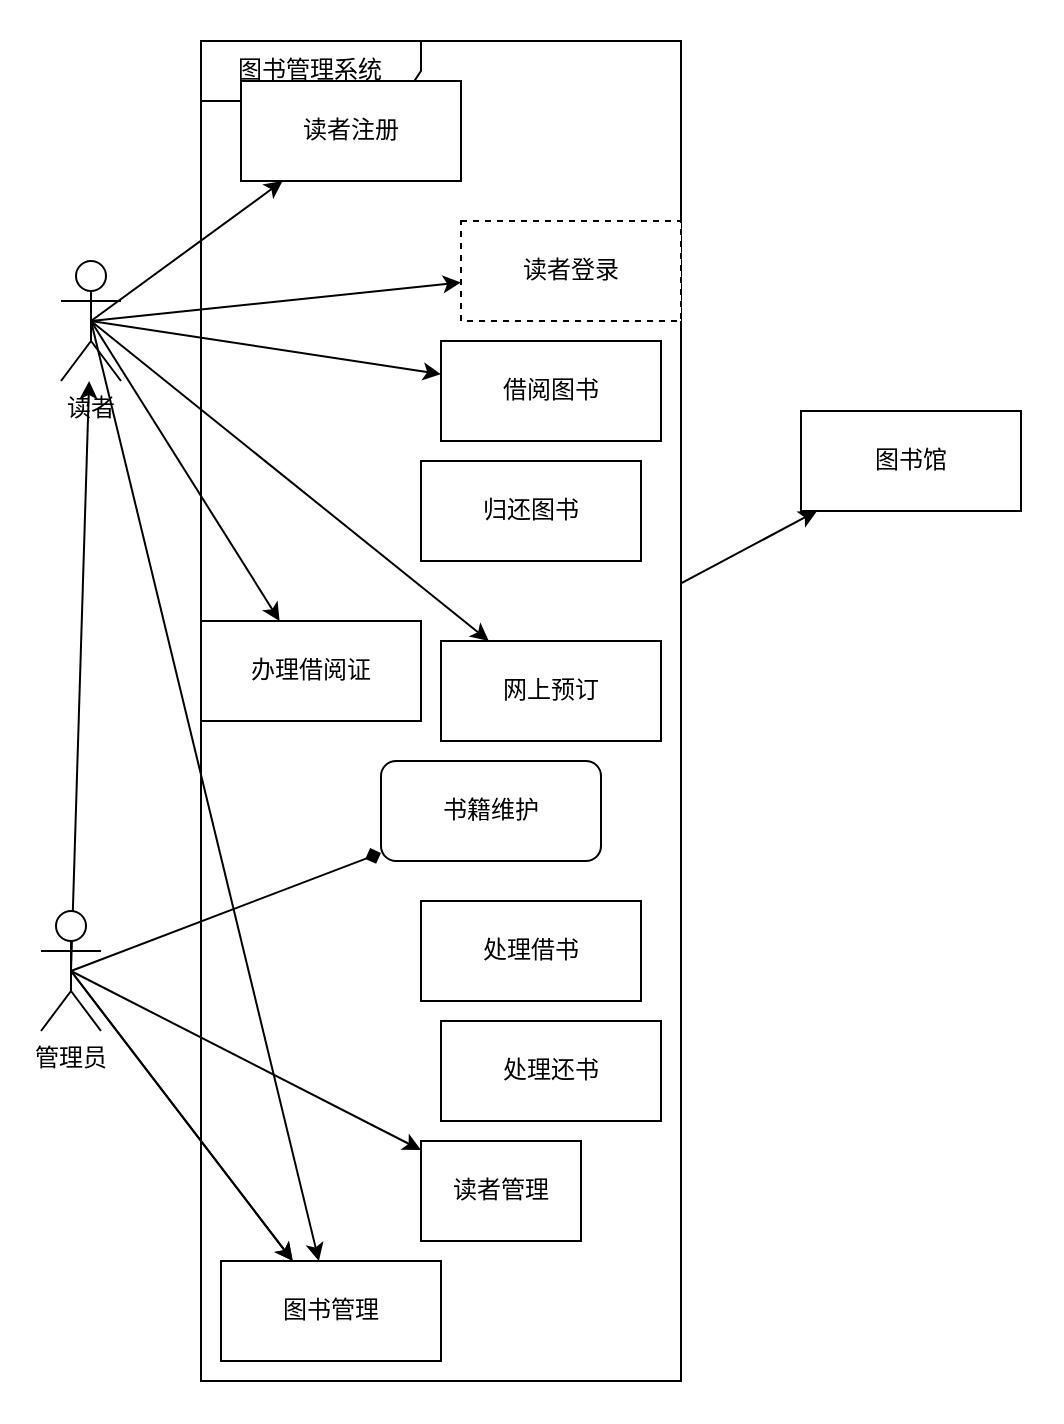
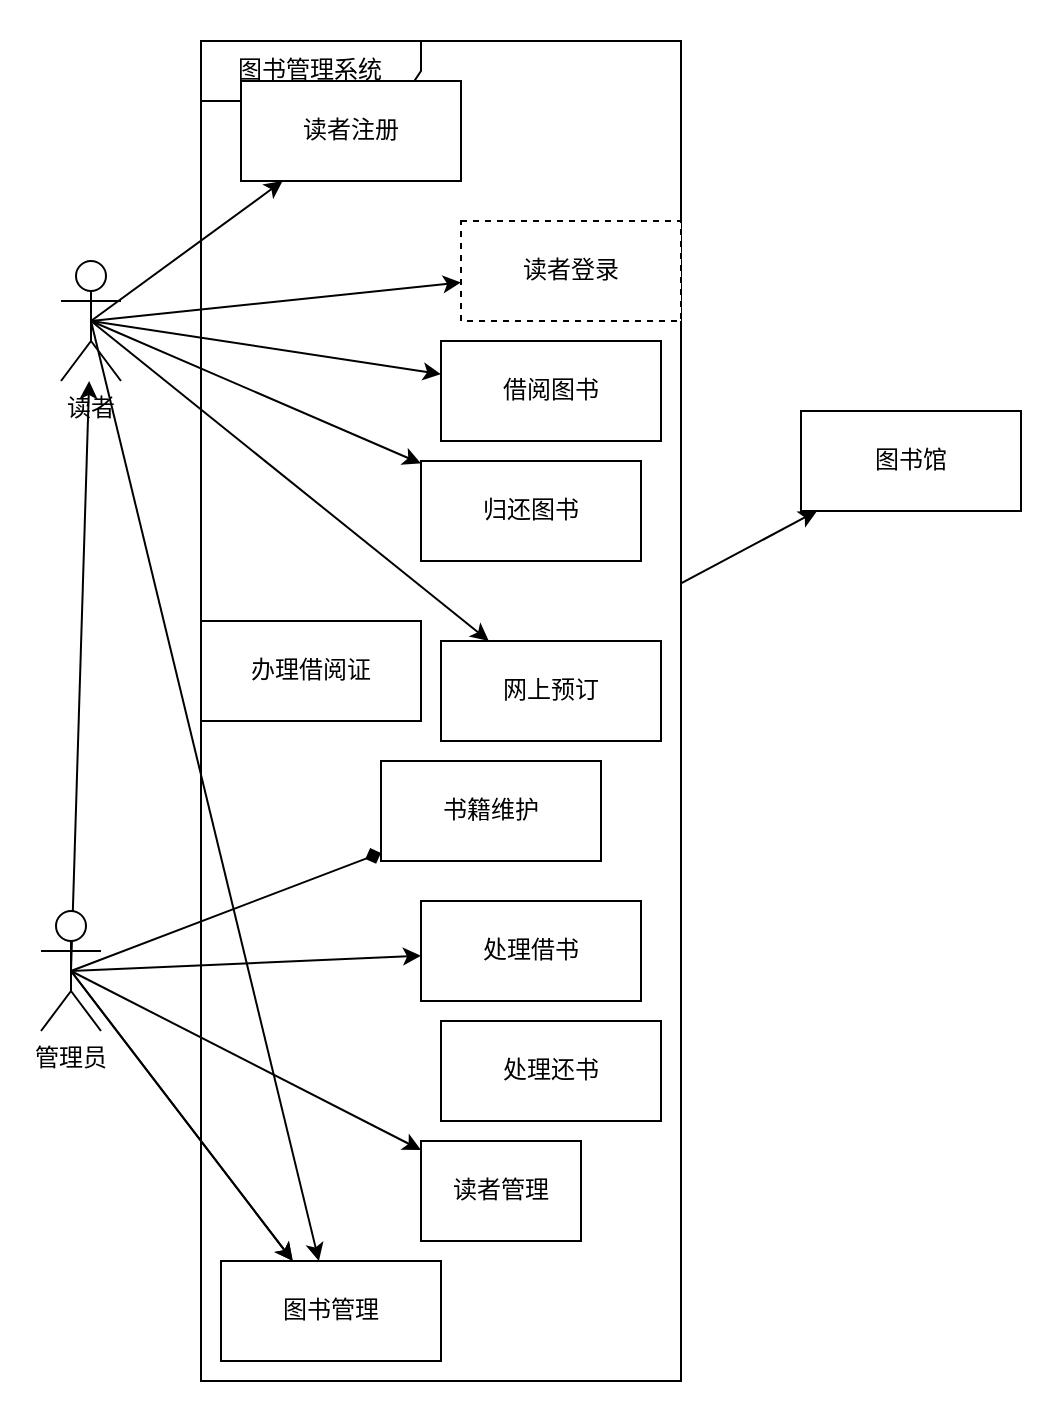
  <mxCell id="0" />
  <mxCell id="1" parent="0" />
  <mxCell id="2" style="edgeStyle=none;html=1;" edge="1" parent="1" source="3" target="4"><mxGeometry relative="1" as="geometry" /></mxCell>
  <mxCell id="3" value="图书管理系统" style="shape=umlFrame;whiteSpace=wrap;html=1;width=110;height=30;" vertex="1" parent="1"><mxGeometry x="100" y="20" width="240" height="670" as="geometry" /></mxCell>
  <mxCell id="4" value="图书馆" style="html=1;" vertex="1" parent="1"><mxGeometry x="400" y="205" width="110" height="50" as="geometry" /></mxCell>
  <mxCell id="5" style="edgeStyle=none;html=1;exitX=0.5;exitY=0.5;exitDx=0;exitDy=0;exitPerimeter=0;" edge="1" parent="1" source="11" target="29"><mxGeometry relative="1" as="geometry" /></mxCell>
  <mxCell id="6" style="edgeStyle=none;html=1;exitX=0.5;exitY=0.5;exitDx=0;exitDy=0;exitPerimeter=0;" edge="1" parent="1" source="11" target="19"><mxGeometry relative="1" as="geometry" /></mxCell>
  <mxCell id="7" style="edgeStyle=none;html=1;exitX=0.5;exitY=0.5;exitDx=0;exitDy=0;exitPerimeter=0;" edge="1" parent="1" source="11" target="20"><mxGeometry relative="1" as="geometry" /></mxCell>
  <mxCell id="8" style="edgeStyle=none;html=1;exitX=0.5;exitY=0.5;exitDx=0;exitDy=0;exitPerimeter=0;" edge="1" parent="1" source="11" target="22"><mxGeometry relative="1" as="geometry" /></mxCell>
- <mxCell id="9" style="edgeStyle=none;html=1;exitX=0.5;exitY=0.5;exitDx=0;exitDy=0;exitPerimeter=0;" edge="1" parent="1" source="11" target="21"><mxGeometry relative="1" as="geometry" /></mxCell>
+ <mxCell id="9" style="edgeStyle=none;html=1;exitX=0.5;exitY=0.5;exitDx=0;exitDy=0;exitPerimeter=0;" edge="1" parent="1" source="11" target="23"><mxGeometry relative="1" as="geometry" /></mxCell>
  <mxCell id="10" style="edgeStyle=none;html=1;exitX=0.5;exitY=0.5;exitDx=0;exitDy=0;exitPerimeter=0;" edge="1" parent="1" source="11" target="24"><mxGeometry relative="1" as="geometry" /></mxCell>
  <mxCell id="11" value="读者" style="shape=umlActor;verticalLabelPosition=bottom;verticalAlign=top;html=1;" vertex="1" parent="1"><mxGeometry x="30" y="130" width="30" height="60" as="geometry" /></mxCell>
  <mxCell id="12" style="edgeStyle=none;html=1;exitX=0.5;exitY=0.5;exitDx=0;exitDy=0;exitPerimeter=0;endArrow=diamond;" edge="1" parent="1" source="18" target="25"><mxGeometry relative="1" as="geometry" /></mxCell>
  <mxCell id="13" style="edgeStyle=none;html=1;exitX=0.5;exitY=0.5;exitDx=0;exitDy=0;exitPerimeter=0;" edge="1" parent="1" source="18" target="11"><mxGeometry relative="1" as="geometry" /></mxCell>
  <mxCell id="14" style="edgeStyle=none;html=1;exitX=0.5;exitY=0.5;exitDx=0;exitDy=0;exitPerimeter=0;" edge="1" parent="1" source="18" target="28"><mxGeometry relative="1" as="geometry" /></mxCell>
  <mxCell id="15" style="edgeStyle=none;html=1;exitX=0.5;exitY=0.5;exitDx=0;exitDy=0;exitPerimeter=0;" edge="1" parent="1" source="18" target="29"><mxGeometry relative="1" as="geometry" /></mxCell>
  <mxCell id="16" style="edgeStyle=none;html=1;exitX=0.5;exitY=0.5;exitDx=0;exitDy=0;exitPerimeter=0;" edge="1" parent="1" source="18" target="29"><mxGeometry relative="1" as="geometry" /></mxCell>
+ <mxCell id="17" style="edgeStyle=none;html=1;exitX=0.5;exitY=0.5;exitDx=0;exitDy=0;exitPerimeter=0;" edge="1" parent="1" source="18" target="26"><mxGeometry relative="1" as="geometry" /></mxCell>
  <mxCell id="18" value="管理员" style="shape=umlActor;verticalLabelPosition=bottom;verticalAlign=top;html=1;" vertex="1" parent="1"><mxGeometry x="20" y="455" width="30" height="60" as="geometry" /></mxCell>
  <mxCell id="19" value="读者注册" style="html=1;" vertex="1" parent="1"><mxGeometry x="120" y="40" width="110" height="50" as="geometry" /></mxCell>
  <mxCell id="20" value="读者登录" style="html=1;dashed=1;" vertex="1" parent="1"><mxGeometry x="230" y="110" width="110" height="50" as="geometry" /></mxCell>
  <mxCell id="21" value="办理借阅证" style="html=1;" vertex="1" parent="1"><mxGeometry x="100" y="310" width="110" height="50" as="geometry" /></mxCell>
  <mxCell id="22" value="借阅图书" style="html=1;" vertex="1" parent="1"><mxGeometry x="220" y="170" width="110" height="50" as="geometry" /></mxCell>
  <mxCell id="23" value="归还图书" style="html=1;" vertex="1" parent="1"><mxGeometry x="210" y="230" width="110" height="50" as="geometry" /></mxCell>
  <mxCell id="24" value="网上预订" style="html=1;" vertex="1" parent="1"><mxGeometry x="220" y="320" width="110" height="50" as="geometry" /></mxCell>
- <mxCell id="25" value="书籍维护" style="html=1;rounded=1;" vertex="1" parent="1"><mxGeometry x="190" y="380" width="110" height="50" as="geometry" /></mxCell>
+ <mxCell id="25" value="书籍维护" style="html=1;" vertex="1" parent="1"><mxGeometry x="190" y="380" width="110" height="50" as="geometry" /></mxCell>
  <mxCell id="26" value="处理借书" style="html=1;" vertex="1" parent="1"><mxGeometry x="210" y="450" width="110" height="50" as="geometry" /></mxCell>
  <mxCell id="27" value="处理还书" style="html=1;" vertex="1" parent="1"><mxGeometry x="220" y="510" width="110" height="50" as="geometry" /></mxCell>
  <mxCell id="28" value="读者管理" style="html=1;" vertex="1" parent="1"><mxGeometry x="210" y="570" width="80" height="50" as="geometry" /></mxCell>
  <mxCell id="29" value="图书管理" style="html=1;" vertex="1" parent="1"><mxGeometry x="110" y="630" width="110" height="50" as="geometry" /></mxCell>
